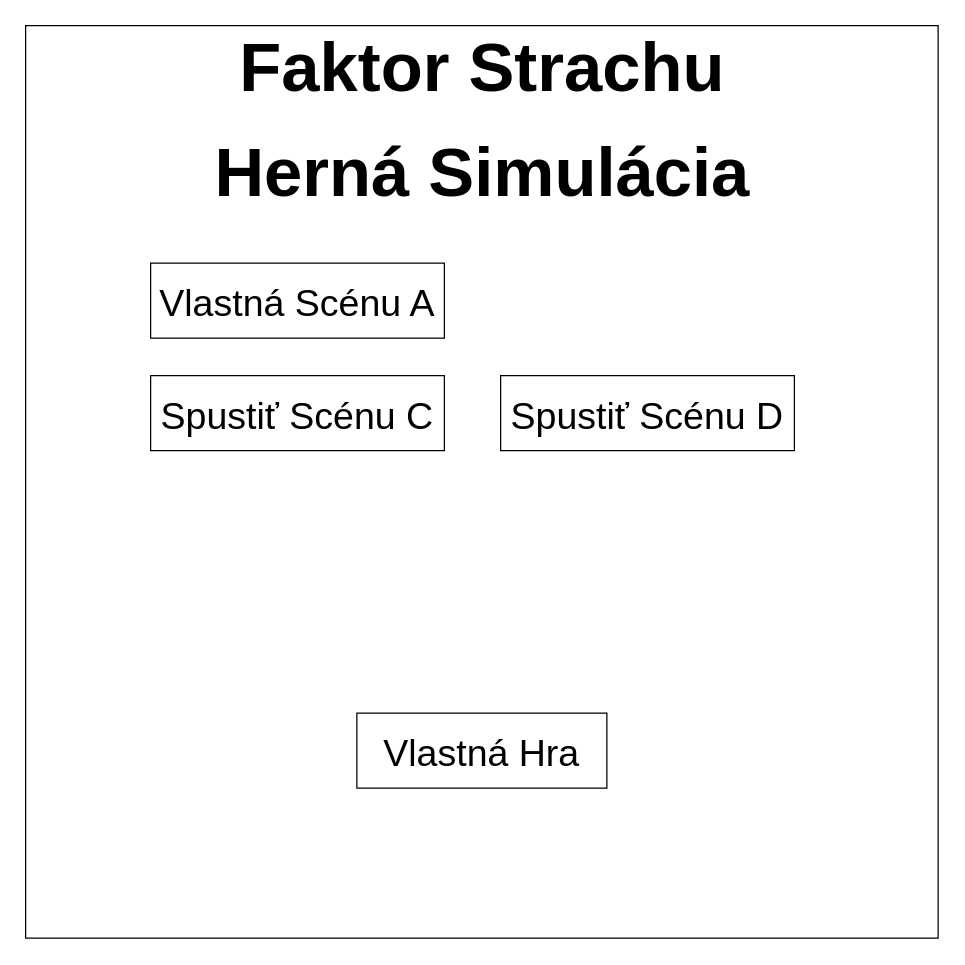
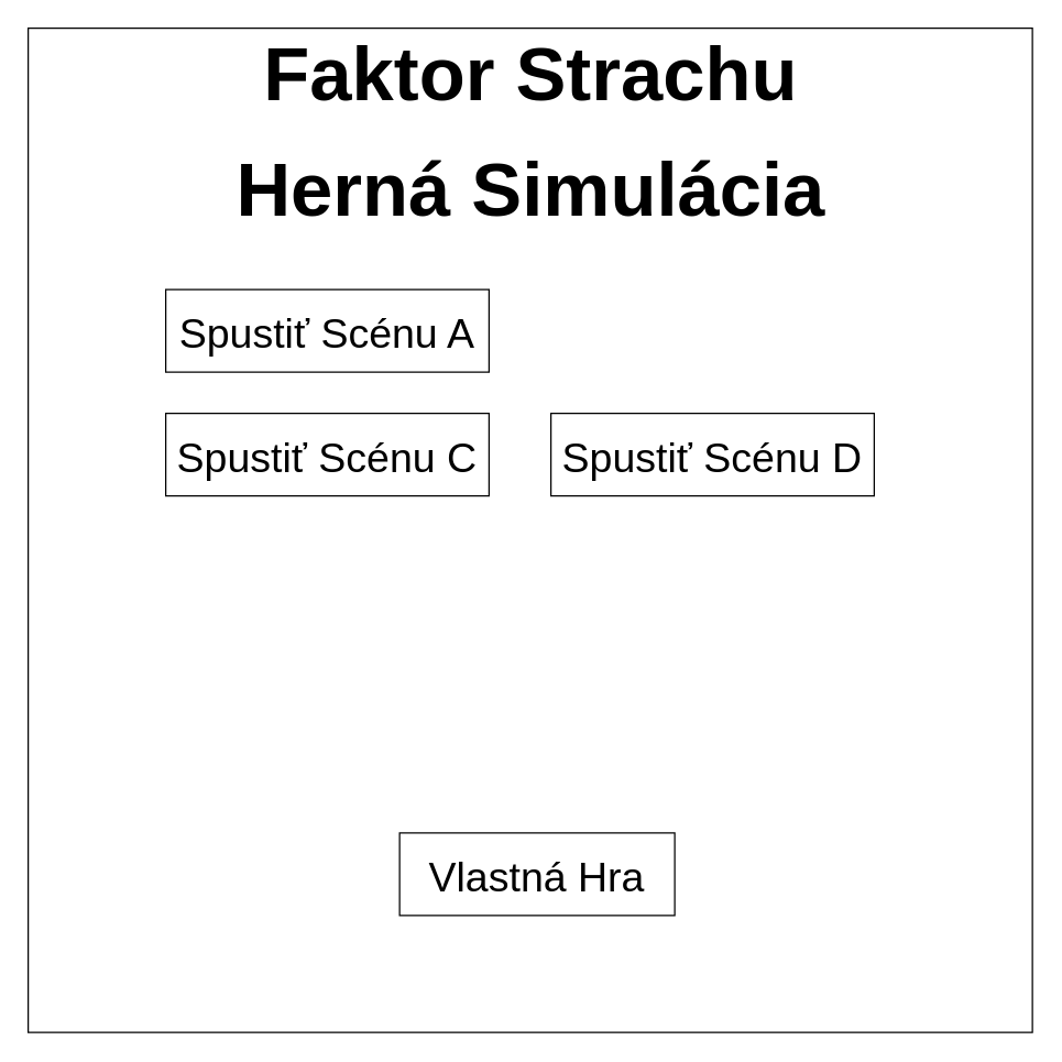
  <mxCell id="0" />
  <mxCell id="1" parent="0" />
  <mxCell id="2" value="" style="whiteSpace=wrap;html=1;aspect=fixed;" parent="1" vertex="1"><mxGeometry x="20" y="20" width="730" height="730" as="geometry" /></mxCell>
  <mxCell id="3" value="&lt;font style=&quot;font-size: 55px;&quot;&gt;Faktor Strachu&lt;br&gt;Herná Simulácia&lt;br&gt;&lt;/font&gt;" style="text;strokeColor=none;fillColor=none;html=1;fontSize=70;fontStyle=1;verticalAlign=middle;align=center;fontColor=#000000;" parent="1" vertex="1"><mxGeometry x="220" y="50" width="330" height="80" as="geometry" /></mxCell>
- <mxCell id="4" value="&lt;font style=&quot;font-size: 30px;&quot;&gt;Vlastná Scénu A&lt;/font&gt;" style="rounded=0;whiteSpace=wrap;html=1;fontSize=36;" parent="1" vertex="1"><mxGeometry x="120" y="210" width="235" height="60" as="geometry" /></mxCell>
+ <mxCell id="4" value="&lt;font style=&quot;font-size: 30px;&quot;&gt;Spustiť Scénu A&lt;/font&gt;" style="rounded=0;whiteSpace=wrap;html=1;fontSize=36;" parent="1" vertex="1"><mxGeometry x="120" y="210" width="235" height="60" as="geometry" /></mxCell>
  <mxCell id="5" value="&lt;font style=&quot;font-size: 30px;&quot;&gt;Spustiť Scénu C&lt;/font&gt;" style="rounded=0;whiteSpace=wrap;html=1;fontSize=36;" vertex="1" parent="1"><mxGeometry x="120" y="300" width="235" height="60" as="geometry" /></mxCell>
  <mxCell id="6" value="&lt;font style=&quot;font-size: 30px;&quot;&gt;Spustiť Scénu D&lt;/font&gt;" style="rounded=0;whiteSpace=wrap;html=1;fontSize=36;" vertex="1" parent="1"><mxGeometry x="400" y="300" width="235" height="60" as="geometry" /></mxCell>
- <mxCell id="7" value="&lt;span style=&quot;font-size: 30px;&quot;&gt;Vlastná Hra&lt;/span&gt;" style="rounded=0;whiteSpace=wrap;html=1;fontSize=36;" vertex="1" parent="1"><mxGeometry x="285" y="570" width="200" height="60" as="geometry" /></mxCell>
+ <mxCell id="7" value="&lt;span style=&quot;font-size: 30px;&quot;&gt;Vlastná Hra&lt;/span&gt;" style="rounded=0;whiteSpace=wrap;html=1;fontSize=36;" vertex="1" parent="1"><mxGeometry x="290" y="605" width="200" height="60" as="geometry" /></mxCell>
